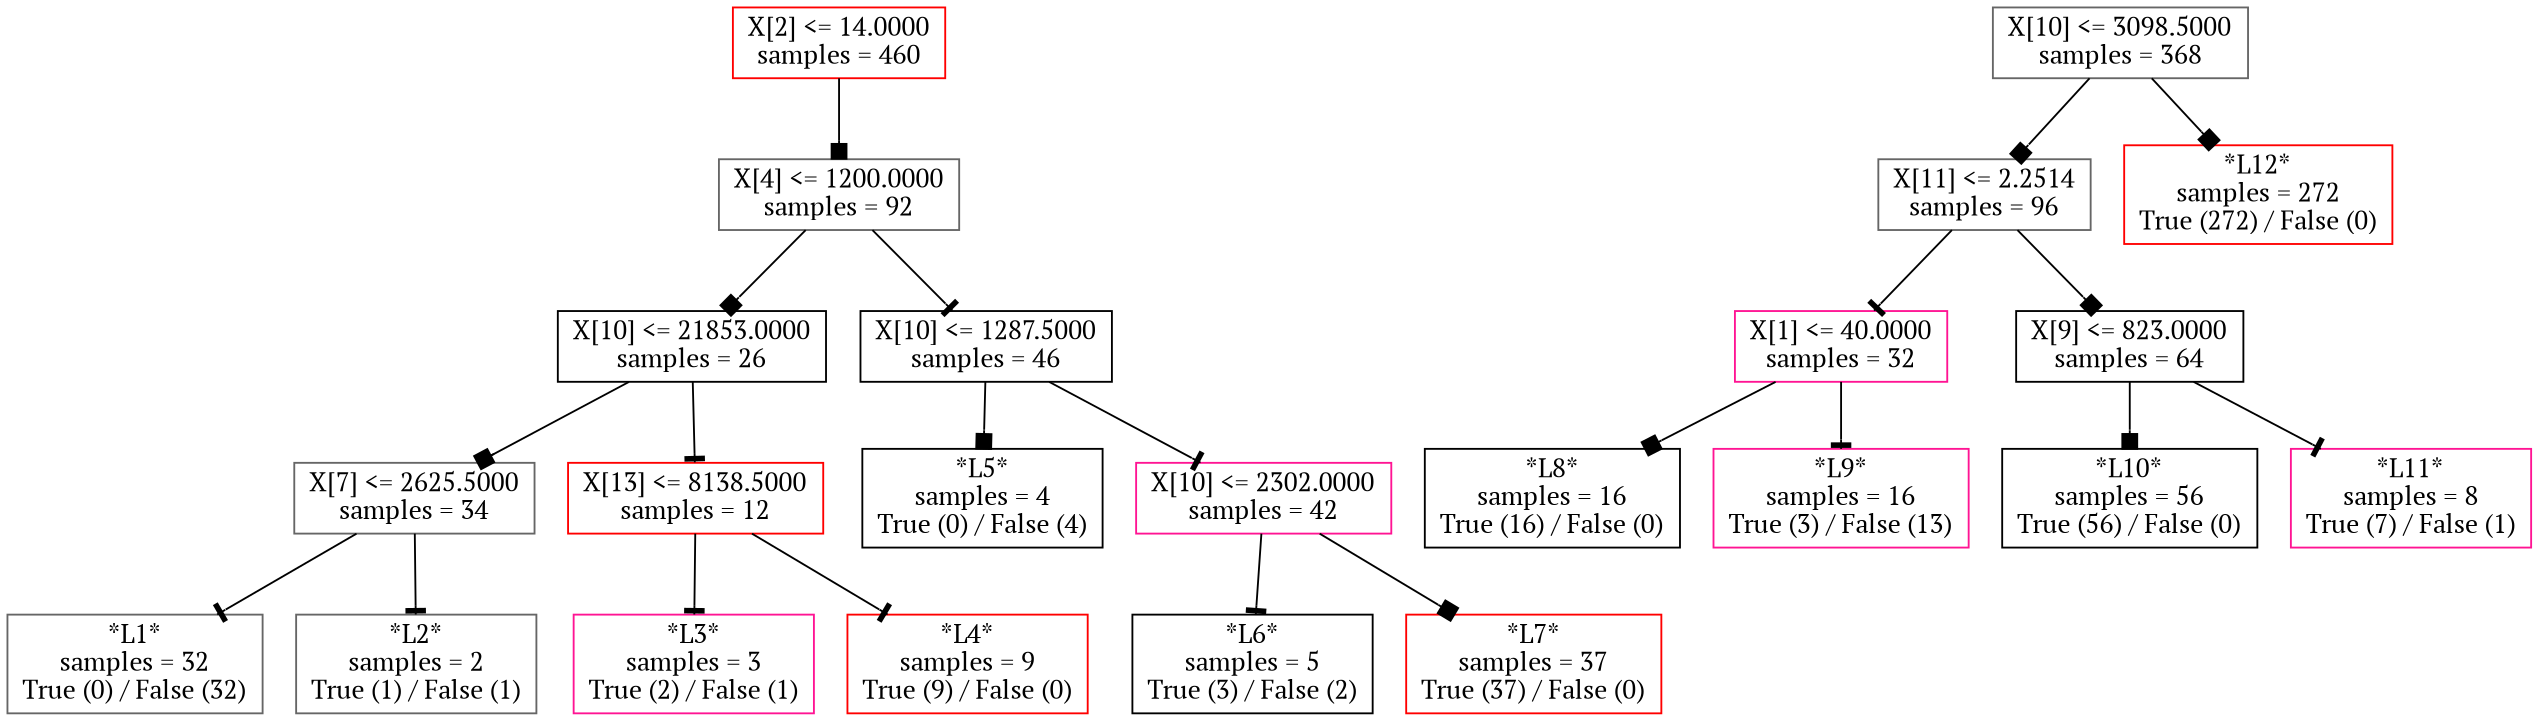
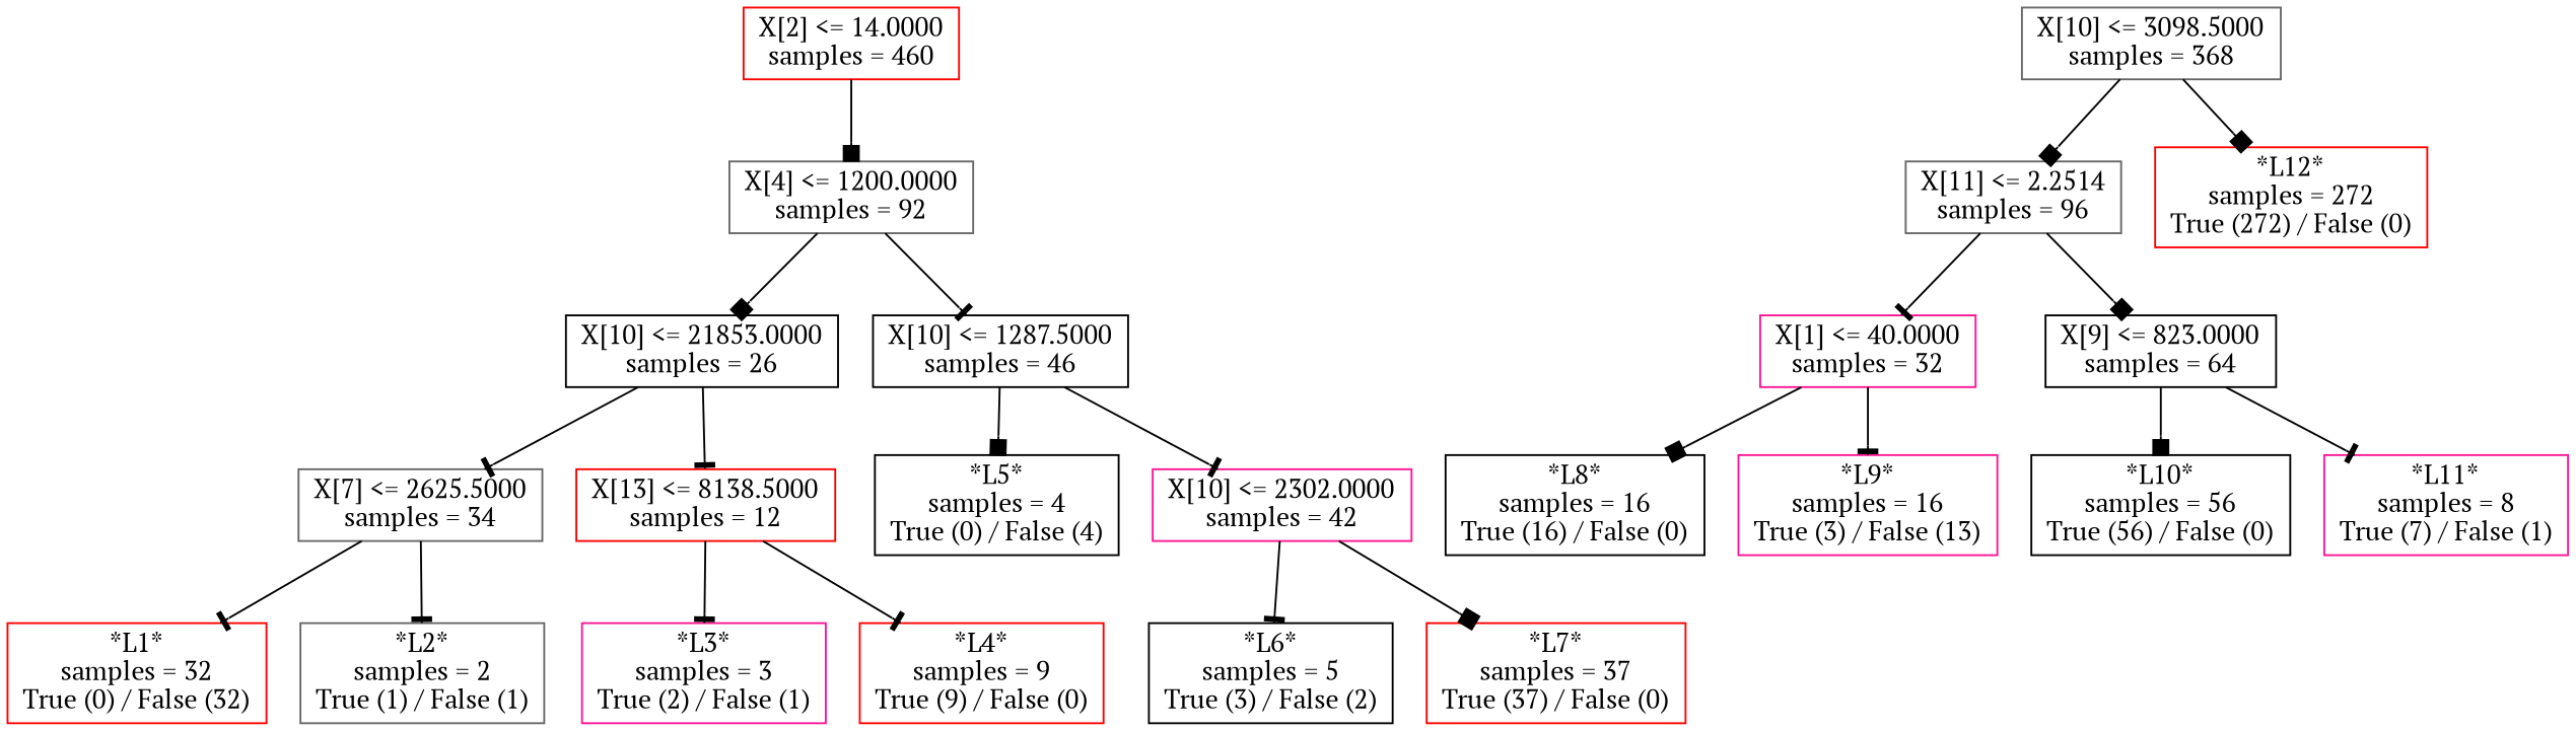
  digraph {
    fontname="PT Serif"
    node [color=black fontname="PT Serif" shape=box]
    edge [arrowhead=tee fontname="PT Serif"]
    n1 [color=red label="X[2] <= 14.0000\nsamples = 460"]
    n2 [color=gray40 label="X[4] <= 1200.0000\nsamples = 92"]
    n3 [label="X[10] <= 21853.0000\nsamples = 26"]
    n4 [label="X[10] <= 1287.5000\nsamples = 46"]
    n5 [color=gray40 label="X[10] <= 3098.5000\nsamples = 368"]
    n6 [color=gray40 label="X[11] <= 2.2514\nsamples = 96"]
    n7 [color=red label="*L12*\nsamples = 272\nTrue (272) / False (0)"]
    n8 [color=gray40 label="X[7] <= 2625.5000\nsamples = 34"]
    n9 [color=red label="X[13] <= 8138.5000\nsamples = 12"]
    n10 [label="*L5*\nsamples = 4\nTrue (0) / False (4)"]
    n11 [color=deeppink label="X[10] <= 2302.0000\nsamples = 42"]
-   n12 [color=gray40 label="*L1*\nsamples = 32\nTrue (0) / False (32)"]
+   n12 [color=red label="*L1*\nsamples = 32\nTrue (0) / False (32)"]
    n13 [color=gray40 label="*L2*\nsamples = 2\nTrue (1) / False (1)"]
    n14 [color=deeppink label="*L3*\nsamples = 3\nTrue (2) / False (1)"]
    n15 [color=red label="*L4*\nsamples = 9\nTrue (9) / False (0)"]
    n16 [label="*L6*\nsamples = 5\nTrue (3) / False (2)"]
    n17 [color=red label="*L7*\nsamples = 37\nTrue (37) / False (0)"]
    n18 [color=deeppink label="X[1] <= 40.0000\nsamples = 32"]
    n19 [label="X[9] <= 823.0000\nsamples = 64"]
    n20 [label="*L8*\nsamples = 16\nTrue (16) / False (0)"]
    n21 [color=deeppink label="*L9*\nsamples = 16\nTrue (3) / False (13)"]
    n22 [label="*L10*\nsamples = 56\nTrue (56) / False (0)"]
    n23 [color=deeppink label="*L11*\nsamples = 8\nTrue (7) / False (1)"]
    n1 -> n2 [arrowhead=box]
    n2 -> n3 [arrowhead=box]
    n2 -> n4
-   n3 -> n8 [arrowhead=box]
+   n3 -> n8
    n3 -> n9
    n4 -> n10 [arrowhead=box]
    n4 -> n11
    n5 -> n6 [arrowhead=box]
    n5 -> n7 [arrowhead=box]
    n6 -> n18
    n6 -> n19 [arrowhead=box]
    n8 -> n12
    n8 -> n13
    n9 -> n14
    n9 -> n15
    n11 -> n16
    n11 -> n17 [arrowhead=box]
    n18 -> n20 [arrowhead=box]
    n18 -> n21
    n19 -> n22 [arrowhead=box]
    n19 -> n23
  }
